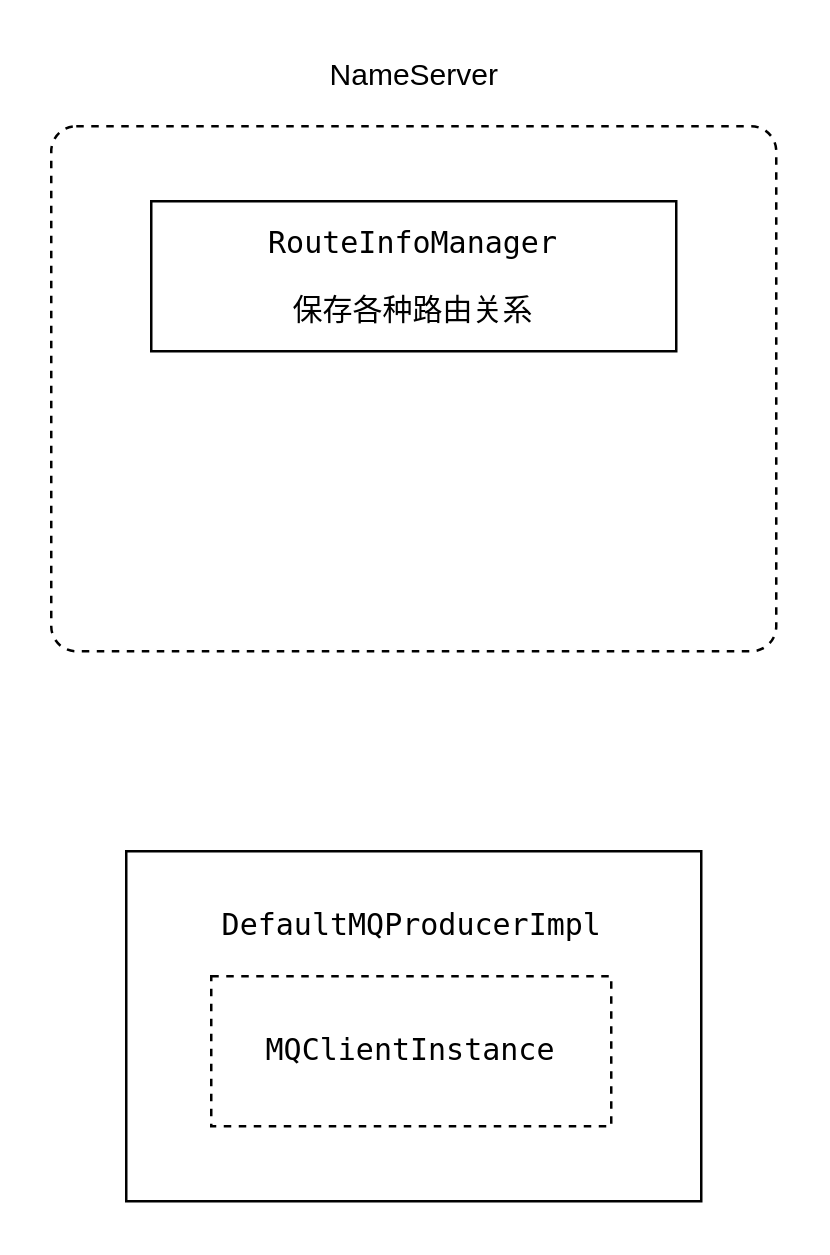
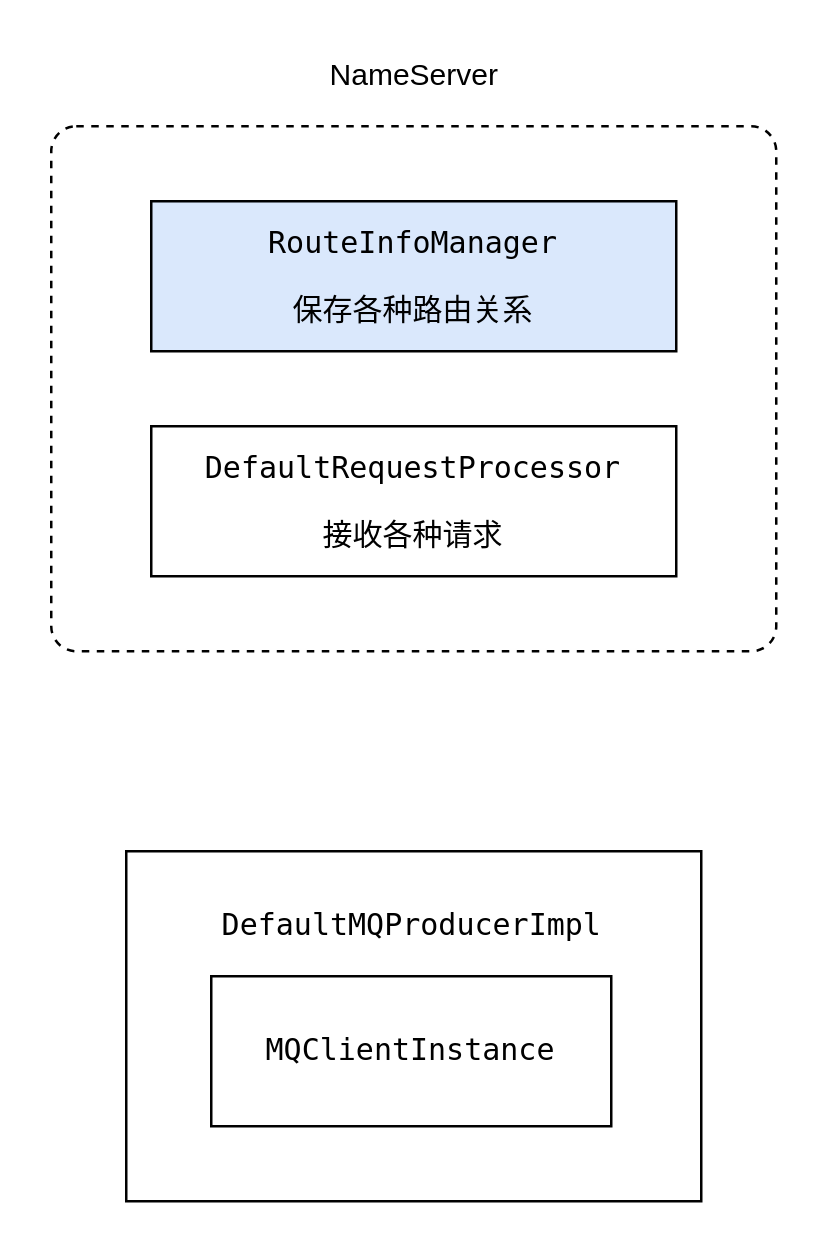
  <mxCell id="0" />
  <mxCell id="1" parent="0" />
  <mxCell id="2" value="" style="html=1;align=center;verticalAlign=top;rounded=1;absoluteArcSize=1;arcSize=20;dashed=1;" vertex="1" parent="1"><mxGeometry x="20" y="50" width="290" height="210" as="geometry" /></mxCell>
  <mxCell id="3" value="NameServer" style="text;html=1;align=center;verticalAlign=middle;resizable=0;points=[];autosize=1;strokeColor=none;fillColor=none;" vertex="1" parent="1"><mxGeometry x="125" y="20" width="80" height="20" as="geometry" /></mxCell>
- <mxCell id="5" value="&lt;pre&gt;RouteInfoManager&lt;/pre&gt;&lt;pre&gt;保存各种路由关系&lt;/pre&gt;" style="rounded=0;whiteSpace=wrap;html=1;" vertex="1" parent="1"><mxGeometry x="60" y="80" width="210" height="60" as="geometry" /></mxCell>
+ <mxCell id="4" value="&lt;pre&gt;DefaultRequestProcessor&lt;/pre&gt;&lt;pre&gt;接收各种请求&lt;/pre&gt;" style="rounded=0;whiteSpace=wrap;html=1;" vertex="1" parent="1"><mxGeometry x="60" y="170" width="210" height="60" as="geometry" /></mxCell>
+ <mxCell id="5" value="&lt;pre&gt;RouteInfoManager&lt;/pre&gt;&lt;pre&gt;保存各种路由关系&lt;/pre&gt;" style="rounded=0;whiteSpace=wrap;html=1;fillColor=#dae8fc;" vertex="1" parent="1"><mxGeometry x="60" y="80" width="210" height="60" as="geometry" /></mxCell>
  <mxCell id="6" value="" style="rounded=0;whiteSpace=wrap;html=1;" vertex="1" parent="1"><mxGeometry x="50" y="340" width="230" height="140" as="geometry" /></mxCell>
- <mxCell id="7" value="&lt;pre&gt;MQClientInstance&lt;/pre&gt;" style="rounded=0;whiteSpace=wrap;html=1;dashed=1;" vertex="1" parent="1"><mxGeometry x="84" y="390" width="160" height="60" as="geometry" /></mxCell>
+ <mxCell id="7" value="&lt;pre&gt;MQClientInstance&lt;/pre&gt;" style="rounded=0;whiteSpace=wrap;html=1;" vertex="1" parent="1"><mxGeometry x="84" y="390" width="160" height="60" as="geometry" /></mxCell>
  <mxCell id="8" value="&lt;pre&gt;DefaultMQProducerImpl&lt;/pre&gt;" style="text;html=1;align=center;verticalAlign=middle;resizable=0;points=[];autosize=1;strokeColor=none;fillColor=none;" vertex="1" parent="1"><mxGeometry x="79" y="350" width="170" height="40" as="geometry" /></mxCell>
